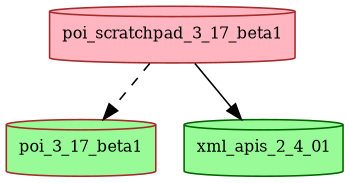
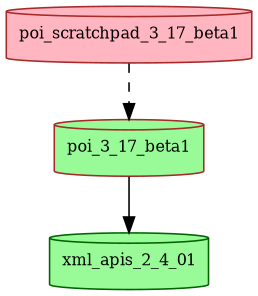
  digraph {
    node [color=brown fillcolor=palegreen fontsize=10.0 shape=cylinder style=filled]
    poi_scratchpad_3_17_beta1 [fillcolor=lightpink]
    poi_3_17_beta1
    n3 [color=darkgreen label=xml_apis_2_4_01]
    poi_scratchpad_3_17_beta1 -> poi_3_17_beta1 [style=dashed]
-   poi_scratchpad_3_17_beta1 -> n3 [style=solid]
+   poi_3_17_beta1 -> n3 [style=solid]
  }
